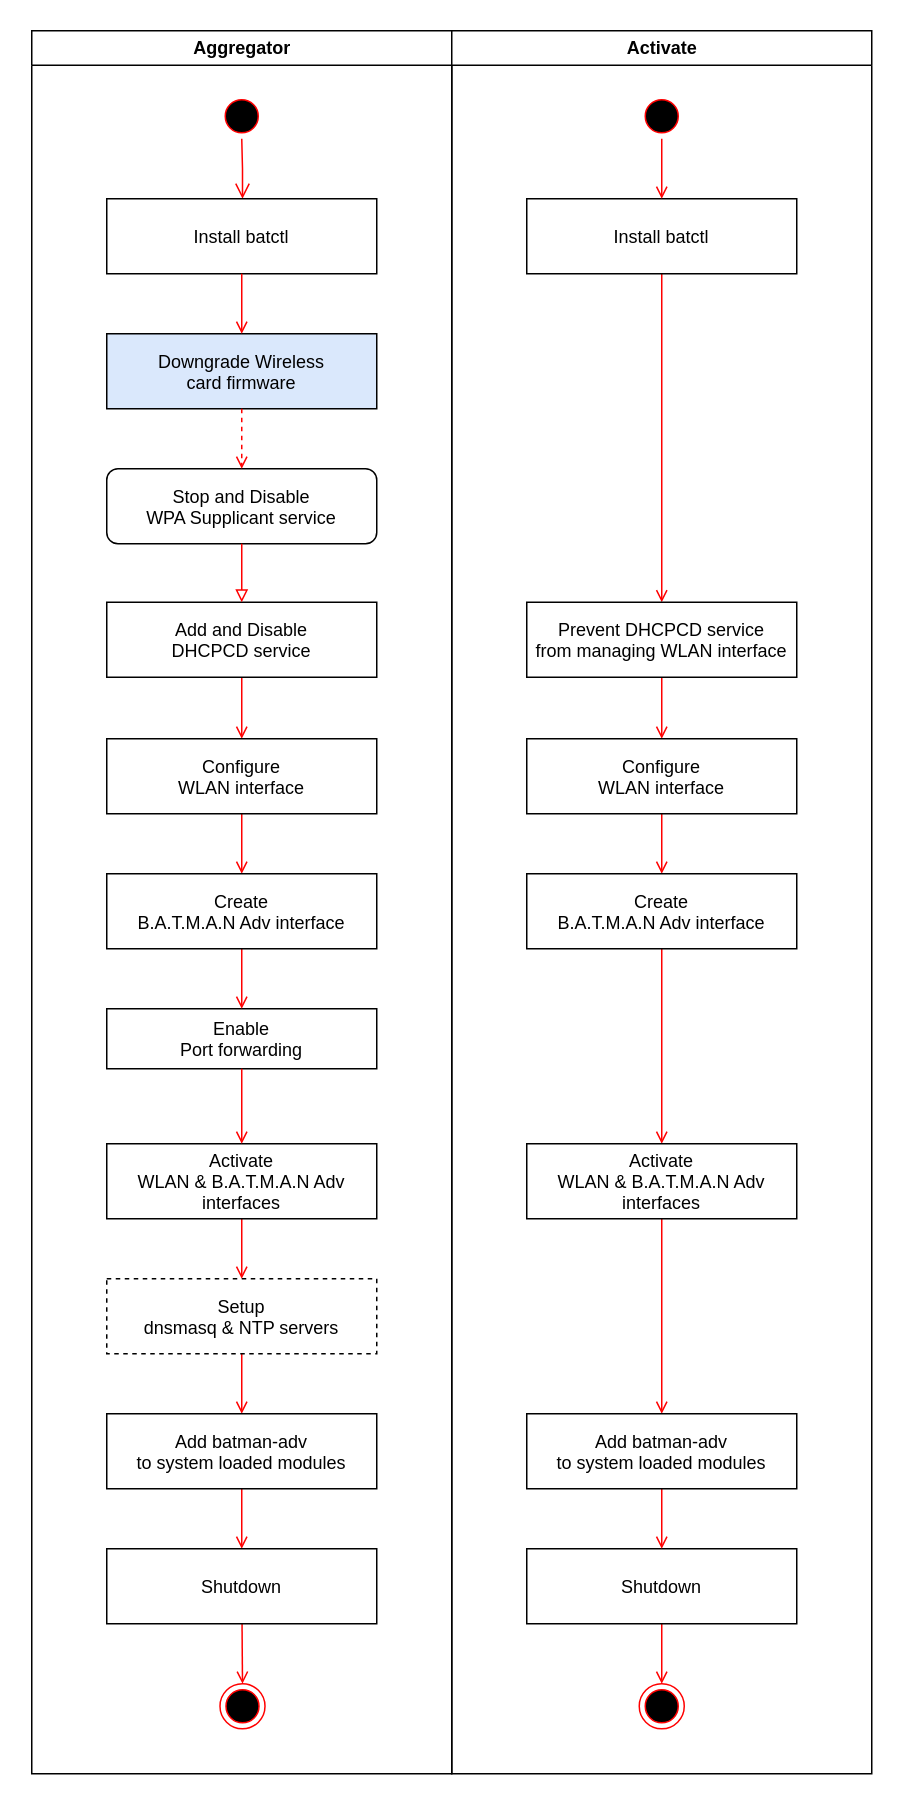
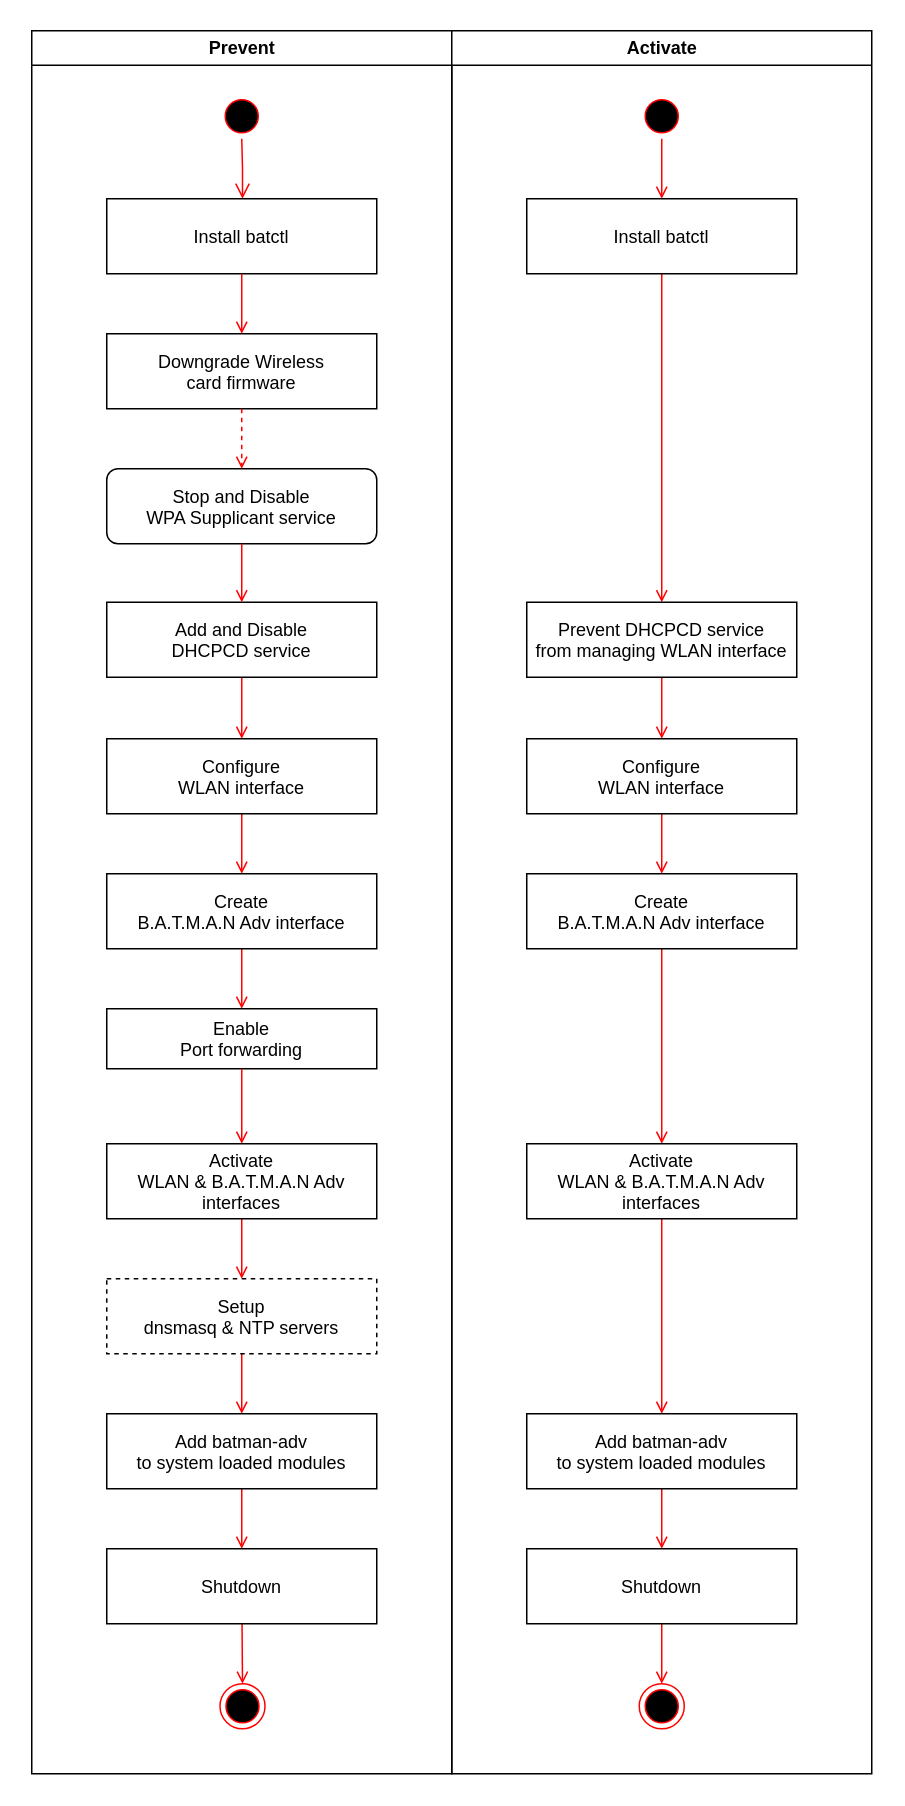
  <mxCell id="0" />
  <mxCell id="1" parent="0" />
- <mxCell id="2" value="Aggregator" style="swimlane;whiteSpace=wrap" parent="1" vertex="1"><mxGeometry x="20.5" y="20" width="280" height="1162" as="geometry" /></mxCell>
+ <mxCell id="2" value="Prevent" style="swimlane;whiteSpace=wrap" parent="1" vertex="1"><mxGeometry x="20.5" y="20" width="280" height="1162" as="geometry" /></mxCell>
  <mxCell id="3" value="" style="ellipse;shape=startState;fillColor=#000000;strokeColor=#ff0000;" parent="2" vertex="1"><mxGeometry x="125" y="42" width="30" height="30" as="geometry" /></mxCell>
  <mxCell id="4" value="" style="edgeStyle=elbowEdgeStyle;elbow=horizontal;verticalAlign=bottom;endArrow=open;endSize=8;strokeColor=#FF0000;endFill=1;rounded=0" parent="2" source="3" target="5" edge="1"><mxGeometry x="125" y="42" as="geometry"><mxPoint x="140" y="112" as="targetPoint" /></mxGeometry></mxCell>
  <mxCell id="5" value="Install batctl" style="" parent="2" vertex="1"><mxGeometry x="50" y="112" width="180" height="50" as="geometry" /></mxCell>
- <mxCell id="6" value="Downgrade Wireless&#10;card firmware" style="fillColor=#dae8fc;" parent="2" vertex="1"><mxGeometry x="50" y="202" width="180" height="50" as="geometry" /></mxCell>
+ <mxCell id="6" value="Downgrade Wireless&#10;card firmware" style="" parent="2" vertex="1"><mxGeometry x="50" y="202" width="180" height="50" as="geometry" /></mxCell>
  <mxCell id="7" value="" style="endArrow=open;strokeColor=#FF0000;endFill=1;rounded=0" parent="2" source="5" target="6" edge="1"><mxGeometry relative="1" as="geometry" /></mxCell>
  <mxCell id="8" value="Stop and Disable&#10;WPA Supplicant service" style="rounded=1;" parent="2" vertex="1"><mxGeometry x="50" y="292" width="180" height="50" as="geometry" /></mxCell>
  <mxCell id="9" value="" style="endArrow=open;strokeColor=#FF0000;endFill=1;rounded=0;dashed=1;" parent="2" source="6" target="8" edge="1"><mxGeometry relative="1" as="geometry" /></mxCell>
  <mxCell id="10" value="Enable&#10;Port forwarding" style="" vertex="1" parent="2"><mxGeometry x="50" y="652" width="180" height="40" as="geometry" /></mxCell>
  <mxCell id="11" value="" style="ellipse;html=1;shape=endState;fillColor=#000000;strokeColor=#ff0000;" vertex="1" parent="2"><mxGeometry x="125.5" y="1102" width="30" height="30" as="geometry" /></mxCell>
  <mxCell id="12" value="Activate" style="swimlane;whiteSpace=wrap" parent="1" vertex="1"><mxGeometry x="300.5" y="20" width="280" height="1162" as="geometry" /></mxCell>
  <mxCell id="13" value="" style="ellipse;shape=startState;fillColor=#000000;strokeColor=#ff0000;" parent="12" vertex="1"><mxGeometry x="125" y="42" width="30" height="30" as="geometry" /></mxCell>
  <mxCell id="14" style="edgeStyle=none;rounded=0;orthogonalLoop=1;jettySize=auto;html=1;entryX=0.5;entryY=0;entryDx=0;entryDy=0;endArrow=open;endFill=0;strokeColor=#FF0000;" edge="1" parent="12" source="15" target="16"><mxGeometry relative="1" as="geometry" /></mxCell>
  <mxCell id="15" value="Shutdown" style="" vertex="1" parent="12"><mxGeometry x="50" y="1012" width="180" height="50" as="geometry" /></mxCell>
  <mxCell id="16" value="" style="ellipse;html=1;shape=endState;fillColor=#000000;strokeColor=#ff0000;" vertex="1" parent="12"><mxGeometry x="125" y="1102" width="30" height="30" as="geometry" /></mxCell>
  <mxCell id="17" style="edgeStyle=orthogonalEdgeStyle;rounded=0;orthogonalLoop=1;jettySize=auto;html=1;entryX=0.5;entryY=0;entryDx=0;entryDy=0;endArrow=open;endFill=0;strokeColor=#FF0000;" edge="1" parent="1" source="18" target="20"><mxGeometry relative="1" as="geometry" /></mxCell>
  <mxCell id="18" value="Add and Disable&#10;DHCPCD service" style="" vertex="1" parent="1"><mxGeometry x="70.5" y="401" width="180" height="50" as="geometry" /></mxCell>
  <mxCell id="19" style="edgeStyle=orthogonalEdgeStyle;rounded=0;orthogonalLoop=1;jettySize=auto;html=1;entryX=0.5;entryY=0;entryDx=0;entryDy=0;endArrow=open;endFill=0;strokeColor=#FF0000;" edge="1" parent="1" source="20" target="22"><mxGeometry relative="1" as="geometry" /></mxCell>
  <mxCell id="20" value="Configure&#10;WLAN interface" style="" vertex="1" parent="1"><mxGeometry x="70.5" y="492" width="180" height="50" as="geometry" /></mxCell>
  <mxCell id="21" style="edgeStyle=orthogonalEdgeStyle;rounded=0;orthogonalLoop=1;jettySize=auto;html=1;entryX=0.5;entryY=0;entryDx=0;entryDy=0;endArrow=open;endFill=0;strokeColor=#FF0000;" edge="1" parent="1" source="22" target="10"><mxGeometry relative="1" as="geometry" /></mxCell>
  <mxCell id="22" value="Create&#10;B.A.T.M.A.N Adv interface" style="" vertex="1" parent="1"><mxGeometry x="70.5" y="582" width="180" height="50" as="geometry" /></mxCell>
  <mxCell id="23" style="edgeStyle=orthogonalEdgeStyle;rounded=0;orthogonalLoop=1;jettySize=auto;html=1;entryX=0.5;entryY=0;entryDx=0;entryDy=0;endArrow=open;endFill=0;strokeColor=#FF0000;" edge="1" parent="1" source="24" target="26"><mxGeometry relative="1" as="geometry" /></mxCell>
  <mxCell id="24" value="Activate&#10;WLAN &amp; B.A.T.M.A.N Adv&#10;interfaces" style="" vertex="1" parent="1"><mxGeometry x="70.5" y="762" width="180" height="50" as="geometry" /></mxCell>
  <mxCell id="25" style="edgeStyle=orthogonalEdgeStyle;rounded=0;orthogonalLoop=1;jettySize=auto;html=1;entryX=0.5;entryY=0;entryDx=0;entryDy=0;endArrow=open;endFill=0;strokeColor=#FF0000;" edge="1" parent="1" source="26" target="28"><mxGeometry relative="1" as="geometry" /></mxCell>
  <mxCell id="26" value="Setup&#10;dnsmasq &amp; NTP servers" style="dashed=1;" vertex="1" parent="1"><mxGeometry x="70.5" y="852" width="180" height="50" as="geometry" /></mxCell>
  <mxCell id="27" style="edgeStyle=orthogonalEdgeStyle;rounded=0;orthogonalLoop=1;jettySize=auto;html=1;entryX=0.5;entryY=0;entryDx=0;entryDy=0;endArrow=open;endFill=0;strokeColor=#FF0000;" edge="1" parent="1" source="28" target="30"><mxGeometry relative="1" as="geometry" /></mxCell>
  <mxCell id="28" value="Add batman-adv&#10;to system loaded modules" style="" vertex="1" parent="1"><mxGeometry x="70.5" y="942" width="180" height="50" as="geometry" /></mxCell>
  <mxCell id="29" style="rounded=0;orthogonalLoop=1;jettySize=auto;html=1;entryX=0.5;entryY=0;entryDx=0;entryDy=0;endArrow=open;endFill=0;strokeColor=#FF0000;" edge="1" parent="1" source="30" target="11"><mxGeometry relative="1" as="geometry" /></mxCell>
  <mxCell id="30" value="Shutdown" style="" vertex="1" parent="1"><mxGeometry x="70.5" y="1032" width="180" height="50" as="geometry" /></mxCell>
- <mxCell id="31" style="edgeStyle=orthogonalEdgeStyle;rounded=0;orthogonalLoop=1;jettySize=auto;html=1;entryX=0.5;entryY=0;entryDx=0;entryDy=0;strokeColor=#FF0000;endArrow=block;endFill=0;" edge="1" parent="1" source="8" target="18"><mxGeometry relative="1" as="geometry" /></mxCell>
+ <mxCell id="31" style="edgeStyle=orthogonalEdgeStyle;rounded=0;orthogonalLoop=1;jettySize=auto;html=1;entryX=0.5;entryY=0;entryDx=0;entryDy=0;strokeColor=#FF0000;endArrow=open;endFill=0;" edge="1" parent="1" source="8" target="18"><mxGeometry relative="1" as="geometry" /></mxCell>
  <mxCell id="32" style="edgeStyle=orthogonalEdgeStyle;rounded=0;orthogonalLoop=1;jettySize=auto;html=1;endArrow=open;endFill=0;strokeColor=#FF0000;" edge="1" parent="1" source="33" target="35"><mxGeometry relative="1" as="geometry" /></mxCell>
  <mxCell id="33" value="Install batctl" style="" vertex="1" parent="1"><mxGeometry x="350.5" y="132" width="180" height="50" as="geometry" /></mxCell>
  <mxCell id="34" style="edgeStyle=orthogonalEdgeStyle;rounded=0;orthogonalLoop=1;jettySize=auto;html=1;entryX=0.5;entryY=0;entryDx=0;entryDy=0;endArrow=open;endFill=0;strokeColor=#FF0000;" edge="1" parent="1" source="35" target="37"><mxGeometry relative="1" as="geometry" /></mxCell>
  <mxCell id="35" value="Prevent DHCPCD service&#10;from managing WLAN interface" style="" vertex="1" parent="1"><mxGeometry x="350.5" y="401" width="180" height="50" as="geometry" /></mxCell>
  <mxCell id="36" style="edgeStyle=orthogonalEdgeStyle;rounded=0;orthogonalLoop=1;jettySize=auto;html=1;entryX=0.5;entryY=0;entryDx=0;entryDy=0;endArrow=open;endFill=0;strokeColor=#FF0000;" edge="1" parent="1" source="37" target="39"><mxGeometry relative="1" as="geometry" /></mxCell>
  <mxCell id="37" value="Configure&#10;WLAN interface" style="" vertex="1" parent="1"><mxGeometry x="350.5" y="492" width="180" height="50" as="geometry" /></mxCell>
  <mxCell id="38" style="edgeStyle=orthogonalEdgeStyle;rounded=0;orthogonalLoop=1;jettySize=auto;html=1;entryX=0.5;entryY=0;entryDx=0;entryDy=0;endArrow=open;endFill=0;strokeColor=#FF0000;" edge="1" parent="1" source="39" target="41"><mxGeometry relative="1" as="geometry" /></mxCell>
  <mxCell id="39" value="Create&#10;B.A.T.M.A.N Adv interface" style="" vertex="1" parent="1"><mxGeometry x="350.5" y="582" width="180" height="50" as="geometry" /></mxCell>
  <mxCell id="40" style="edgeStyle=orthogonalEdgeStyle;rounded=0;orthogonalLoop=1;jettySize=auto;html=1;entryX=0.5;entryY=0;entryDx=0;entryDy=0;endArrow=open;endFill=0;strokeColor=#FF0000;" edge="1" parent="1" source="41" target="43"><mxGeometry relative="1" as="geometry" /></mxCell>
  <mxCell id="41" value="Activate&#10;WLAN &amp; B.A.T.M.A.N Adv&#10;interfaces" style="" vertex="1" parent="1"><mxGeometry x="350.5" y="762" width="180" height="50" as="geometry" /></mxCell>
  <mxCell id="42" style="edgeStyle=orthogonalEdgeStyle;rounded=0;orthogonalLoop=1;jettySize=auto;html=1;entryX=0.5;entryY=0;entryDx=0;entryDy=0;endArrow=open;endFill=0;strokeColor=#FF0000;" edge="1" parent="1" source="43" target="15"><mxGeometry relative="1" as="geometry" /></mxCell>
  <mxCell id="43" value="Add batman-adv&#10;to system loaded modules" style="" vertex="1" parent="1"><mxGeometry x="350.5" y="942" width="180" height="50" as="geometry" /></mxCell>
  <mxCell id="44" style="edgeStyle=orthogonalEdgeStyle;rounded=0;orthogonalLoop=1;jettySize=auto;html=1;entryX=0.5;entryY=0;entryDx=0;entryDy=0;endArrow=open;endFill=0;strokeColor=#FF0000;" edge="1" parent="1" source="10" target="24"><mxGeometry relative="1" as="geometry" /></mxCell>
  <mxCell id="45" style="edgeStyle=orthogonalEdgeStyle;rounded=0;orthogonalLoop=1;jettySize=auto;html=1;entryX=0.5;entryY=0;entryDx=0;entryDy=0;endArrow=open;endFill=0;strokeColor=#FF0000;" edge="1" parent="1" source="13" target="33"><mxGeometry relative="1" as="geometry" /></mxCell>
